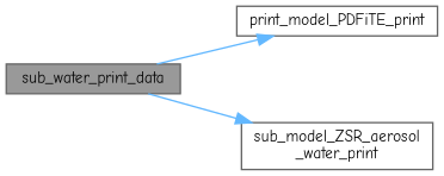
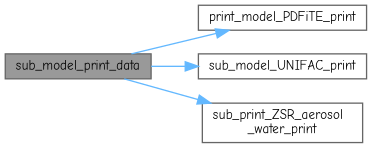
  digraph {
    fontname="Comic Neue"
    rankdir=LR
    node [color=grey40 fillcolor=white fontname="Comic Neue" fontsize=10 shape=box style=filled]
    edge [color=steelblue1 fontname="Comic Neue" fontsize=10 labelfontname=Helvetica labelfontsize=10 style=solid]
-   n1 [color=gray40 fillcolor=grey60 fontcolor=black height=0.2 label=sub_water_print_data width=0.4]
+   n1 [color=gray40 fillcolor=grey60 fontcolor=black height=0.2 label=sub_model_print_data width=0.4]
    n2 [height=0.2 label=print_model_PDFiTE_print width=0.4]
-   n4 [height=0.2 label="sub_model_ZSR_aerosol\l_water_print" width=0.4]
+   n3 [height=0.2 label=sub_model_UNIFAC_print width=0.4]
+   n4 [height=0.2 label="sub_print_ZSR_aerosol\l_water_print" width=0.4]
    n1 -> n2
+   n1 -> n3
    n1 -> n4
  }
